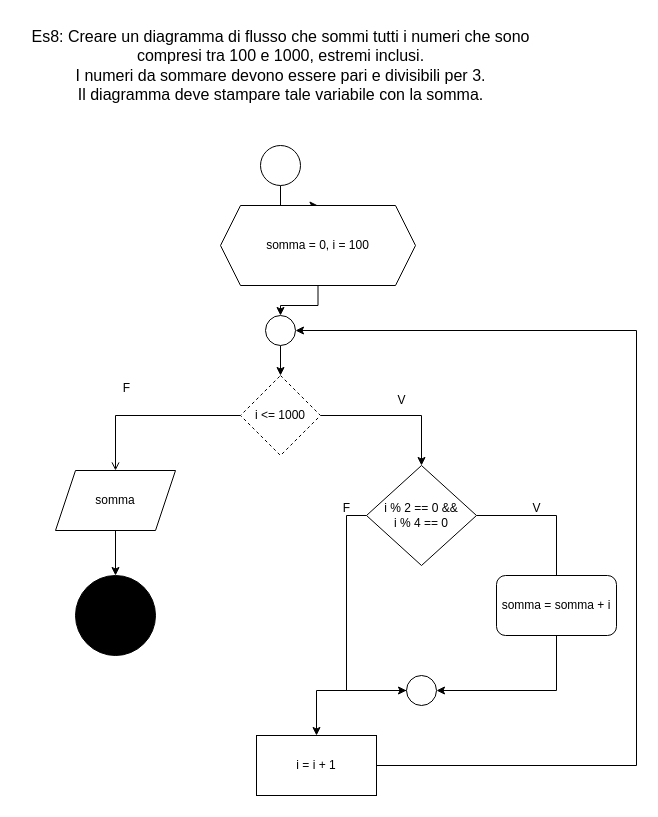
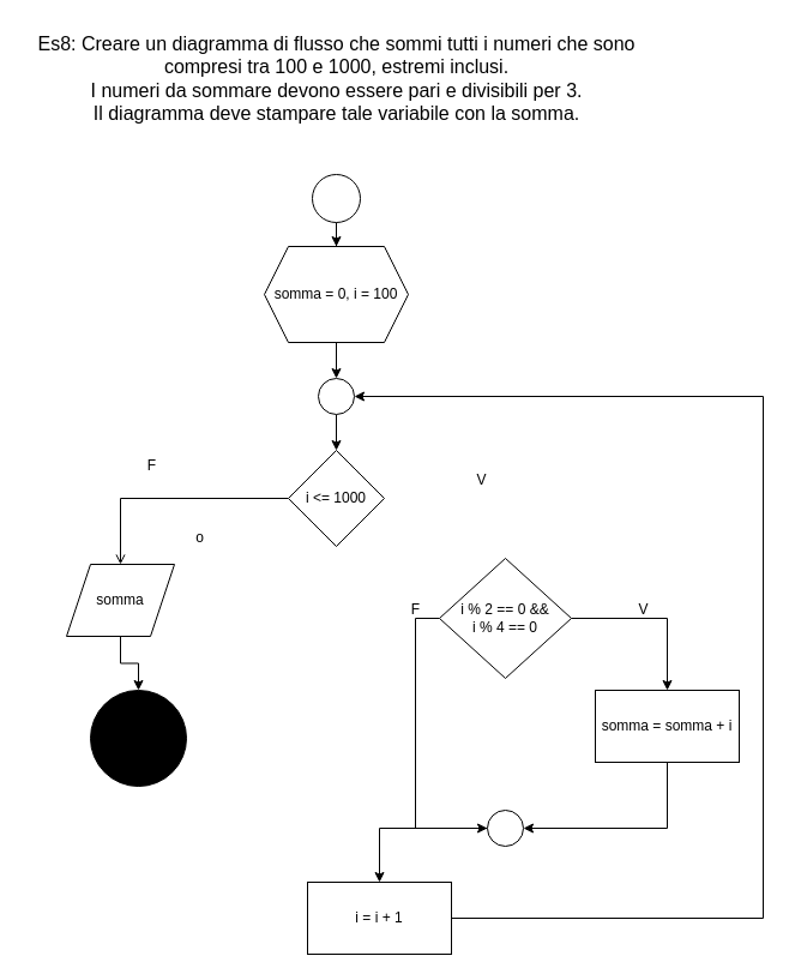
  <mxCell id="0" />
  <mxCell id="1" parent="0" />
  <mxCell id="2" value="&lt;font&gt;Es8: Creare un diagramma di flusso che sommi tutti i numeri che sono&lt;/font&gt;&lt;div&gt;&lt;font&gt;compresi tra 100 e 1000, estremi inclusi.&lt;/font&gt;&lt;/div&gt;&lt;div&gt;&lt;font&gt;I numeri da sommare devono essere pari e divisibili per 3.&lt;/font&gt;&lt;/div&gt;&lt;div&gt;&lt;font&gt;Il diagramma deve stampare tale variabile con la somma.&lt;/font&gt;&lt;/div&gt;" style="text;html=1;align=center;verticalAlign=middle;resizable=0;points=[];autosize=1;strokeColor=none;fillColor=none;fontSize=16;" vertex="1" parent="1"><mxGeometry x="20" y="20" width="520" height="90" as="geometry" /></mxCell>
  <mxCell id="3" value="" style="edgeStyle=orthogonalEdgeStyle;rounded=0;orthogonalLoop=1;jettySize=auto;html=1;" edge="1" parent="1" source="4" target="6"><mxGeometry relative="1" as="geometry" /></mxCell>
  <mxCell id="4" value="" style="ellipse;whiteSpace=wrap;html=1;aspect=fixed;" vertex="1" parent="1"><mxGeometry x="260" y="145" width="40" height="40" as="geometry" /></mxCell>
  <mxCell id="5" value="" style="edgeStyle=orthogonalEdgeStyle;rounded=0;orthogonalLoop=1;jettySize=auto;html=1;" edge="1" parent="1" source="6" target="8"><mxGeometry relative="1" as="geometry" /></mxCell>
- <mxCell id="6" value="somma = 0, i = 100" style="shape=hexagon;perimeter=hexagonPerimeter2;whiteSpace=wrap;html=1;fixedSize=1;" vertex="1" parent="1"><mxGeometry x="220" y="205" width="195" height="80" as="geometry" /></mxCell>
+ <mxCell id="6" value="somma = 0, i = 100" style="shape=hexagon;perimeter=hexagonPerimeter2;whiteSpace=wrap;html=1;fixedSize=1;" vertex="1" parent="1"><mxGeometry x="220" y="205" width="120" height="80" as="geometry" /></mxCell>
  <mxCell id="7" value="" style="edgeStyle=orthogonalEdgeStyle;rounded=0;orthogonalLoop=1;jettySize=auto;html=1;" edge="1" parent="1" source="8" target="11"><mxGeometry relative="1" as="geometry" /></mxCell>
  <mxCell id="8" value="" style="ellipse;whiteSpace=wrap;html=1;aspect=fixed;" vertex="1" parent="1"><mxGeometry x="265" y="315" width="30" height="30" as="geometry" /></mxCell>
- <mxCell id="9" value="" style="edgeStyle=orthogonalEdgeStyle;rounded=0;orthogonalLoop=1;jettySize=auto;html=1;" edge="1" parent="1" source="11" target="14"><mxGeometry relative="1" as="geometry" /></mxCell>
  <mxCell id="10" value="" style="edgeStyle=orthogonalEdgeStyle;rounded=0;orthogonalLoop=1;jettySize=auto;html=1;endArrow=open;" edge="1" parent="1" source="11" target="23"><mxGeometry relative="1" as="geometry" /></mxCell>
- <mxCell id="11" value="i &amp;lt;= 1000" style="rhombus;whiteSpace=wrap;html=1;dashed=1;" vertex="1" parent="1"><mxGeometry x="240" y="375" width="80" height="80" as="geometry" /></mxCell>
- <mxCell id="12" value="" style="edgeStyle=orthogonalEdgeStyle;rounded=0;orthogonalLoop=1;jettySize=auto;html=1;endArrow=none;" edge="1" parent="1" source="14" target="17"><mxGeometry relative="1" as="geometry" /></mxCell>
+ <mxCell id="11" value="i &amp;lt;= 1000" style="rhombus;whiteSpace=wrap;html=1;" vertex="1" parent="1"><mxGeometry x="240" y="375" width="80" height="80" as="geometry" /></mxCell>
+ <mxCell id="12" value="" style="edgeStyle=orthogonalEdgeStyle;rounded=0;orthogonalLoop=1;jettySize=auto;html=1;" edge="1" parent="1" source="14" target="17"><mxGeometry relative="1" as="geometry" /></mxCell>
  <mxCell id="13" style="edgeStyle=orthogonalEdgeStyle;rounded=0;orthogonalLoop=1;jettySize=auto;html=1;entryX=0;entryY=0.5;entryDx=0;entryDy=0;" edge="1" parent="1" source="14" target="19"><mxGeometry relative="1" as="geometry"><Array as="points"><mxPoint x="346" y="515" /><mxPoint x="346" y="690" /></Array></mxGeometry></mxCell>
  <mxCell id="14" value="i % 2 == 0 &amp;amp;&amp;amp;&lt;div&gt;i % 4 == 0&lt;/div&gt;" style="rhombus;whiteSpace=wrap;html=1;" vertex="1" parent="1"><mxGeometry x="366" y="465" width="110" height="100" as="geometry" /></mxCell>
  <mxCell id="15" value="V" style="text;html=1;align=center;verticalAlign=middle;resizable=0;points=[];autosize=1;strokeColor=none;fillColor=none;" vertex="1" parent="1"><mxGeometry x="386" y="385" width="30" height="30" as="geometry" /></mxCell>
  <mxCell id="16" style="edgeStyle=orthogonalEdgeStyle;rounded=0;orthogonalLoop=1;jettySize=auto;html=1;entryX=1;entryY=0.5;entryDx=0;entryDy=0;" edge="1" parent="1" source="17" target="19"><mxGeometry relative="1" as="geometry"><Array as="points"><mxPoint x="556" y="690" /></Array></mxGeometry></mxCell>
- <mxCell id="17" value="somma = somma + i" style="whiteSpace=wrap;html=1;rounded=1;" vertex="1" parent="1"><mxGeometry x="496" y="575" width="120" height="60" as="geometry" /></mxCell>
+ <mxCell id="17" value="somma = somma + i" style="whiteSpace=wrap;html=1;" vertex="1" parent="1"><mxGeometry x="496" y="575" width="120" height="60" as="geometry" /></mxCell>
  <mxCell id="18" value="" style="edgeStyle=orthogonalEdgeStyle;rounded=0;orthogonalLoop=1;jettySize=auto;html=1;" edge="1" parent="1" source="19" target="28"><mxGeometry relative="1" as="geometry" /></mxCell>
  <mxCell id="19" value="" style="ellipse;whiteSpace=wrap;html=1;aspect=fixed;" vertex="1" parent="1"><mxGeometry x="406" y="675" width="30" height="30" as="geometry" /></mxCell>
  <mxCell id="20" value="V" style="text;html=1;align=center;verticalAlign=middle;resizable=0;points=[];autosize=1;strokeColor=none;fillColor=none;" vertex="1" parent="1"><mxGeometry x="521" y="493" width="30" height="30" as="geometry" /></mxCell>
  <mxCell id="21" value="F" style="text;html=1;align=center;verticalAlign=middle;resizable=0;points=[];autosize=1;strokeColor=none;fillColor=none;" vertex="1" parent="1"><mxGeometry x="331" y="493" width="30" height="30" as="geometry" /></mxCell>
  <mxCell id="22" value="" style="edgeStyle=orthogonalEdgeStyle;rounded=0;orthogonalLoop=1;jettySize=auto;html=1;" edge="1" parent="1" source="23" target="26"><mxGeometry relative="1" as="geometry" /></mxCell>
- <mxCell id="23" value="somma" style="shape=parallelogram;perimeter=parallelogramPerimeter;whiteSpace=wrap;html=1;fixedSize=1;" vertex="1" parent="1"><mxGeometry x="55" y="470" width="120" height="60" as="geometry" /></mxCell>
+ <mxCell id="23" value="somma" style="shape=parallelogram;perimeter=parallelogramPerimeter;whiteSpace=wrap;html=1;fixedSize=1;" vertex="1" parent="1"><mxGeometry x="55" y="470" width="90" height="60" as="geometry" /></mxCell>
+ <mxCell id="24" value="o" style="text;html=1;align=center;verticalAlign=middle;resizable=0;points=[];autosize=1;strokeColor=none;fillColor=none;" vertex="1" parent="1"><mxGeometry x="151" y="433" width="30" height="30" as="geometry" /></mxCell>
  <mxCell id="25" value="F" style="text;html=1;align=center;verticalAlign=middle;resizable=0;points=[];autosize=1;strokeColor=none;fillColor=none;" vertex="1" parent="1"><mxGeometry x="111" y="373" width="30" height="30" as="geometry" /></mxCell>
  <mxCell id="26" value="" style="ellipse;whiteSpace=wrap;html=1;fillColor=#000000;" vertex="1" parent="1"><mxGeometry x="75" y="575" width="80" height="80" as="geometry" /></mxCell>
  <mxCell id="27" style="edgeStyle=orthogonalEdgeStyle;rounded=0;orthogonalLoop=1;jettySize=auto;html=1;entryX=1;entryY=0.5;entryDx=0;entryDy=0;" edge="1" parent="1" source="28" target="8"><mxGeometry relative="1" as="geometry"><Array as="points"><mxPoint x="636" y="765" /><mxPoint x="636" y="330" /></Array></mxGeometry></mxCell>
  <mxCell id="28" value="i = i + 1" style="whiteSpace=wrap;html=1;" vertex="1" parent="1"><mxGeometry x="256" y="735" width="120" height="60" as="geometry" /></mxCell>
